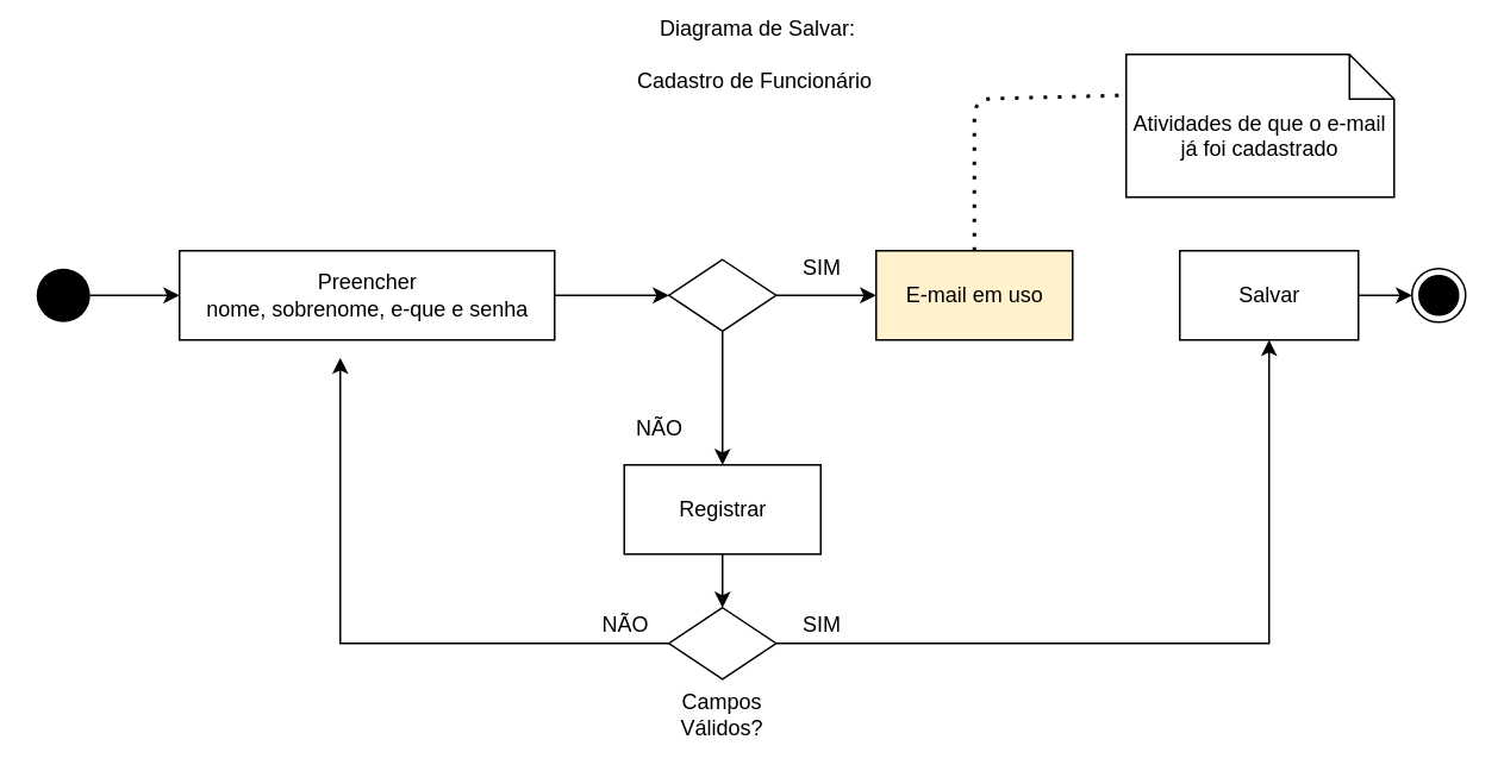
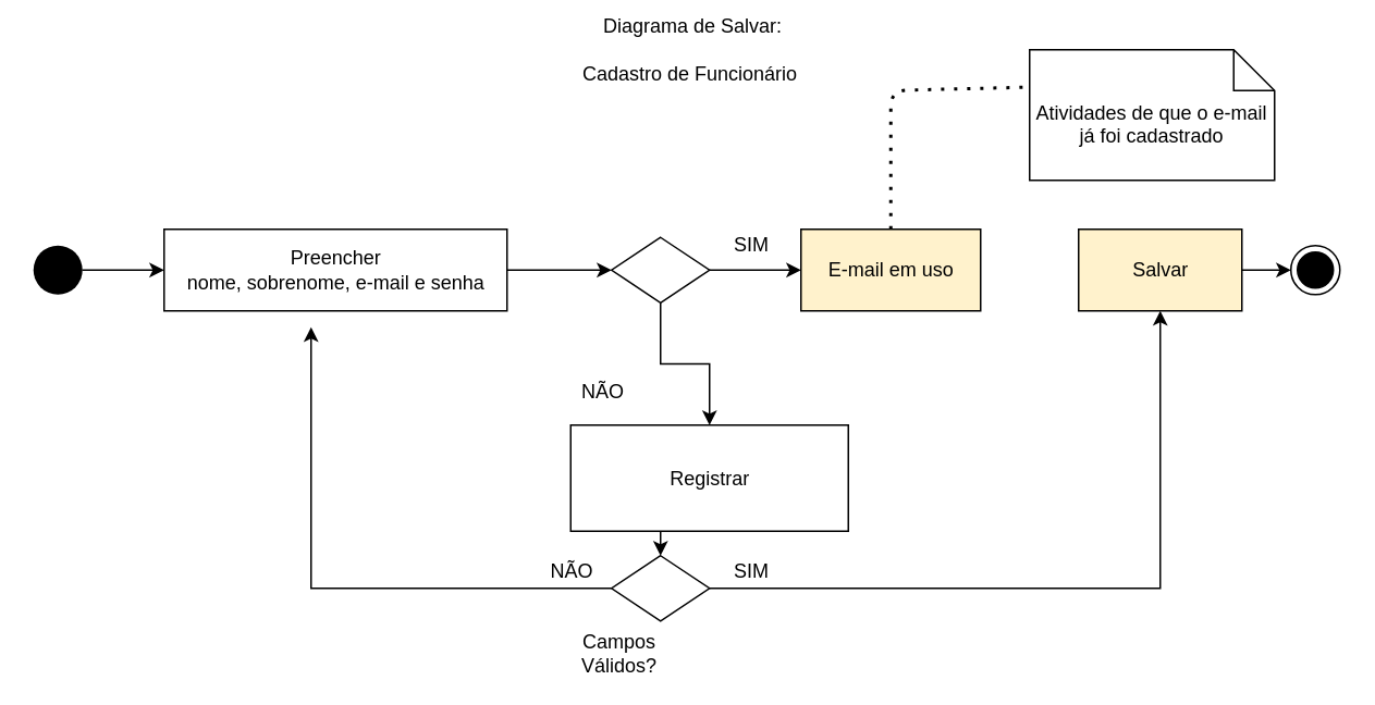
  <mxCell id="0" />
  <mxCell id="1" parent="0" />
  <mxCell id="2" style="edgeStyle=orthogonalEdgeStyle;rounded=0;orthogonalLoop=1;jettySize=auto;html=1;exitX=1;exitY=0.5;exitDx=0;exitDy=0;entryX=0;entryY=0.5;entryDx=0;entryDy=0;" parent="1" source="3" target="12" edge="1"><mxGeometry relative="1" as="geometry" /></mxCell>
  <mxCell id="3" value="" style="ellipse;fillColor=#000000;strokeColor=none;" parent="1" vertex="1"><mxGeometry x="20" y="150" width="30" height="30" as="geometry" /></mxCell>
  <mxCell id="4" value="" style="ellipse;html=1;shape=endState;fillColor=#000000;strokeColor=#000000;" parent="1" vertex="1"><mxGeometry x="790" y="150" width="30" height="30" as="geometry" /></mxCell>
  <mxCell id="5" style="edgeStyle=orthogonalEdgeStyle;rounded=0;orthogonalLoop=1;jettySize=auto;html=1;exitX=0.5;exitY=1;exitDx=0;exitDy=0;entryX=0.5;entryY=0;entryDx=0;entryDy=0;" parent="1" source="6" target="20" edge="1"><mxGeometry relative="1" as="geometry" /></mxCell>
- <mxCell id="6" value="Registrar" style="html=1;" parent="1" vertex="1"><mxGeometry x="349" y="260" width="110" height="50" as="geometry" /></mxCell>
+ <mxCell id="6" value="Registrar" style="html=1;" parent="1" vertex="1"><mxGeometry x="349" y="260" width="170" height="65" as="geometry" /></mxCell>
  <mxCell id="7" style="edgeStyle=orthogonalEdgeStyle;rounded=0;orthogonalLoop=1;jettySize=auto;html=1;entryX=0;entryY=0.5;entryDx=0;entryDy=0;" parent="1" source="9" target="14" edge="1"><mxGeometry relative="1" as="geometry" /></mxCell>
  <mxCell id="8" style="edgeStyle=orthogonalEdgeStyle;rounded=0;orthogonalLoop=1;jettySize=auto;html=1;entryX=0.5;entryY=0;entryDx=0;entryDy=0;" parent="1" source="9" target="6" edge="1"><mxGeometry relative="1" as="geometry" /></mxCell>
  <mxCell id="9" value="" style="rhombus;" parent="1" vertex="1"><mxGeometry x="374" y="145" width="60" height="40" as="geometry" /></mxCell>
  <mxCell id="10" value="Diagrama de Salvar:&lt;br&gt;&lt;br&gt;Cadastro de Funcionário&amp;nbsp;" style="text;html=1;strokeColor=none;fillColor=none;align=center;verticalAlign=middle;whiteSpace=wrap;rounded=0;" parent="1" vertex="1"><mxGeometry x="284" y="20" width="280" height="20" as="geometry" /></mxCell>
  <mxCell id="11" style="edgeStyle=orthogonalEdgeStyle;rounded=0;orthogonalLoop=1;jettySize=auto;html=1;exitX=1;exitY=0.5;exitDx=0;exitDy=0;entryX=0;entryY=0.5;entryDx=0;entryDy=0;" parent="1" source="12" target="9" edge="1"><mxGeometry relative="1" as="geometry" /></mxCell>
- <mxCell id="12" value="Preencher &lt;br&gt;nome, sobrenome, e-que e senha" style="html=1;" parent="1" vertex="1"><mxGeometry x="100" y="140" width="210" height="50" as="geometry" /></mxCell>
+ <mxCell id="12" value="Preencher &lt;br&gt;nome, sobrenome, e-mail e senha" style="html=1;" parent="1" vertex="1"><mxGeometry x="100" y="140" width="210" height="50" as="geometry" /></mxCell>
  <mxCell id="13" style="edgeStyle=orthogonalEdgeStyle;rounded=0;orthogonalLoop=1;jettySize=auto;html=1;entryX=0;entryY=0.5;entryDx=0;entryDy=0;" parent="1" target="4" edge="1"><mxGeometry relative="1" as="geometry"><mxPoint x="760" y="165" as="sourcePoint" /></mxGeometry></mxCell>
  <mxCell id="14" value="E-mail em uso" style="html=1;fillColor=#fff2cc;" parent="1" vertex="1"><mxGeometry x="490" y="140" width="110" height="50" as="geometry" /></mxCell>
  <mxCell id="15" value="SIM" style="text;html=1;strokeColor=none;fillColor=none;align=center;verticalAlign=middle;whiteSpace=wrap;rounded=0;" parent="1" vertex="1"><mxGeometry x="440" y="140" width="40" height="20" as="geometry" /></mxCell>
  <mxCell id="16" value="" style="endArrow=none;dashed=1;html=1;dashPattern=1 3;strokeWidth=2;exitX=0.5;exitY=0;exitDx=0;exitDy=0;" parent="1" source="14" edge="1"><mxGeometry width="50" height="50" relative="1" as="geometry"><mxPoint x="520" y="130" as="sourcePoint" /><mxPoint x="626" y="53" as="targetPoint" /><Array as="points"><mxPoint x="545" y="55" /></Array></mxGeometry></mxCell>
  <mxCell id="17" value="NÃO" style="text;html=1;strokeColor=none;fillColor=none;align=center;verticalAlign=middle;whiteSpace=wrap;rounded=0;" parent="1" vertex="1"><mxGeometry x="349" y="230" width="40" height="20" as="geometry" /></mxCell>
  <mxCell id="18" style="edgeStyle=orthogonalEdgeStyle;rounded=0;orthogonalLoop=1;jettySize=auto;html=1;entryX=0.5;entryY=1;entryDx=0;entryDy=0;" parent="1" source="20" target="22" edge="1"><mxGeometry relative="1" as="geometry" /></mxCell>
  <mxCell id="19" style="edgeStyle=orthogonalEdgeStyle;rounded=0;orthogonalLoop=1;jettySize=auto;html=1;exitX=0;exitY=0.5;exitDx=0;exitDy=0;" parent="1" source="20" edge="1"><mxGeometry relative="1" as="geometry"><Array as="points"><mxPoint x="190" y="360" /></Array><mxPoint x="190" y="200" as="targetPoint" /></mxGeometry></mxCell>
  <mxCell id="20" value="" style="rhombus;" parent="1" vertex="1"><mxGeometry x="374" y="340" width="60" height="40" as="geometry" /></mxCell>
- <mxCell id="21" value="Campos Válidos?" style="text;html=1;strokeColor=none;fillColor=none;align=center;verticalAlign=middle;whiteSpace=wrap;rounded=0;" parent="1" vertex="1"><mxGeometry x="384" y="390" width="40" height="20" as="geometry" /></mxCell>
- <mxCell id="22" value="Salvar" style="html=1;" parent="1" vertex="1"><mxGeometry x="660" y="140" width="100" height="50" as="geometry" /></mxCell>
+ <mxCell id="21" value="Campos Válidos?" style="text;html=1;strokeColor=none;fillColor=none;align=center;verticalAlign=middle;whiteSpace=wrap;rounded=0;" parent="1" vertex="1"><mxGeometry x="359" y="390" width="40" height="20" as="geometry" /></mxCell>
+ <mxCell id="22" value="Salvar" style="html=1;fillColor=#fff2cc;" parent="1" vertex="1"><mxGeometry x="660" y="140" width="100" height="50" as="geometry" /></mxCell>
  <mxCell id="23" style="edgeStyle=orthogonalEdgeStyle;rounded=0;orthogonalLoop=1;jettySize=auto;html=1;exitX=0.5;exitY=1;exitDx=0;exitDy=0;" parent="1" source="21" target="21" edge="1"><mxGeometry relative="1" as="geometry" /></mxCell>
  <mxCell id="24" value="SIM" style="text;html=1;strokeColor=none;fillColor=none;align=center;verticalAlign=middle;whiteSpace=wrap;rounded=0;" parent="1" vertex="1"><mxGeometry x="440" y="340" width="40" height="20" as="geometry" /></mxCell>
  <mxCell id="25" value="NÃO" style="text;html=1;strokeColor=none;fillColor=none;align=center;verticalAlign=middle;whiteSpace=wrap;rounded=0;" parent="1" vertex="1"><mxGeometry x="330" y="340" width="40" height="20" as="geometry" /></mxCell>
  <mxCell id="26" value="Atividades de que o e-mail já foi cadastrado" style="shape=note2;boundedLbl=1;whiteSpace=wrap;html=1;size=25;verticalAlign=top;align=center;" parent="1" vertex="1"><mxGeometry x="630" y="30" width="150" height="80" as="geometry" /></mxCell>
